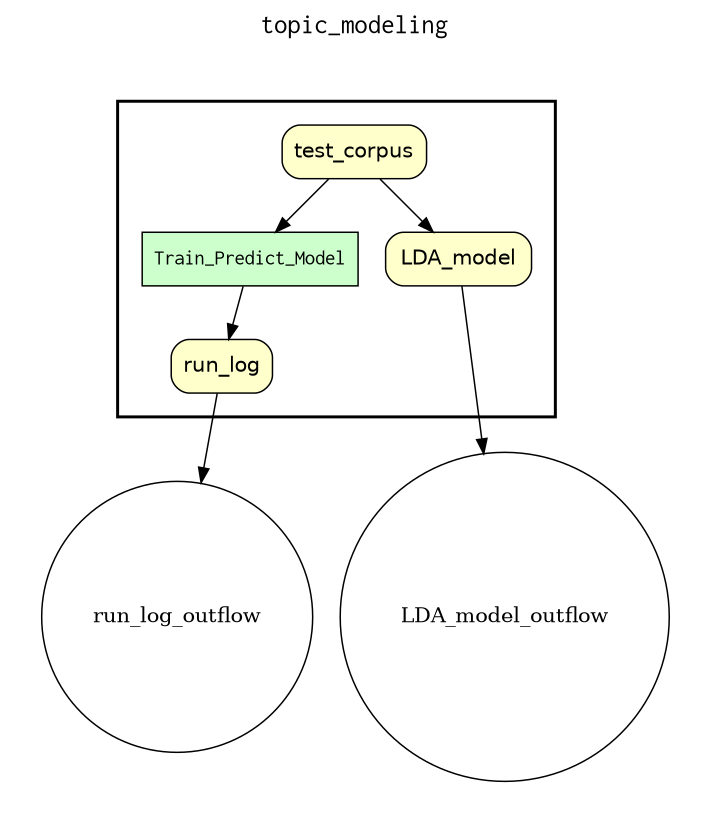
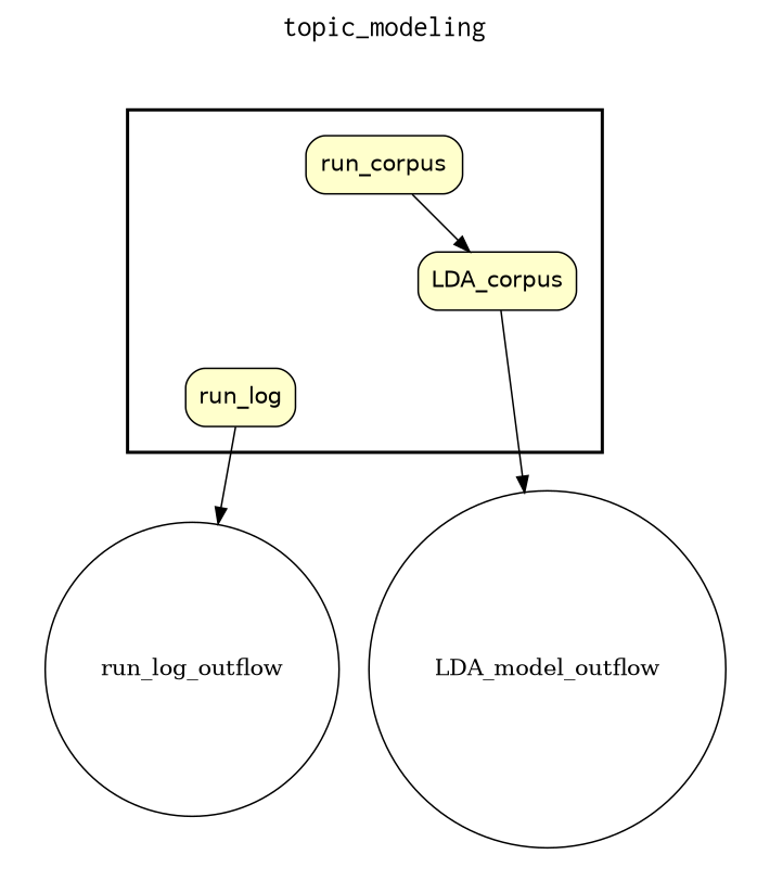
  digraph {
    fontname=Courier
    fontsize=18
    label=topic_modeling
    labelloc=t
    rankdir=TB
    node [fillcolor="#FFFFCC" fontname=Helvetica peripheries=1 shape=box style="rounded,filled"]
-   Train_Predict_Model [fillcolor="#CCFFCC" fontname=Courier style=filled]
-   test_corpus
-   LDA_model
+   test_corpus [label=run_corpus]
+   LDA_model [label=LDA_corpus]
    run_log
    run_log_outflow [fillcolor="#FFFFFF" shape=circle width=0.2 fontname="" style=""]
    LDA_model_outflow [fillcolor="#FFFFFF" shape=circle width=0.2 fontname="" style=""]
    subgraph cluster_1 {
      color=black
      label=""
      penwidth=2
      subgraph cluster_2 {
        color=white
        label=""
        penwidth=2
-       Train_Predict_Model
        test_corpus
        LDA_model
        run_log
      }
    }
    subgraph cluster_3 {
      color=white
      label=""
      penwidth=2
      subgraph cluster_4 {
        color=white
        label=""
        penwidth=2
      }
    }
    subgraph cluster_5 {
      color=white
      label=""
      penwidth=2
      subgraph cluster_6 {
        color=white
        label=""
        penwidth=2
        run_log_outflow
        LDA_model_outflow
      }
    }
-   Train_Predict_Model -> run_log
-   test_corpus -> Train_Predict_Model
    test_corpus -> LDA_model
    LDA_model -> LDA_model_outflow
    run_log -> run_log_outflow
  }
